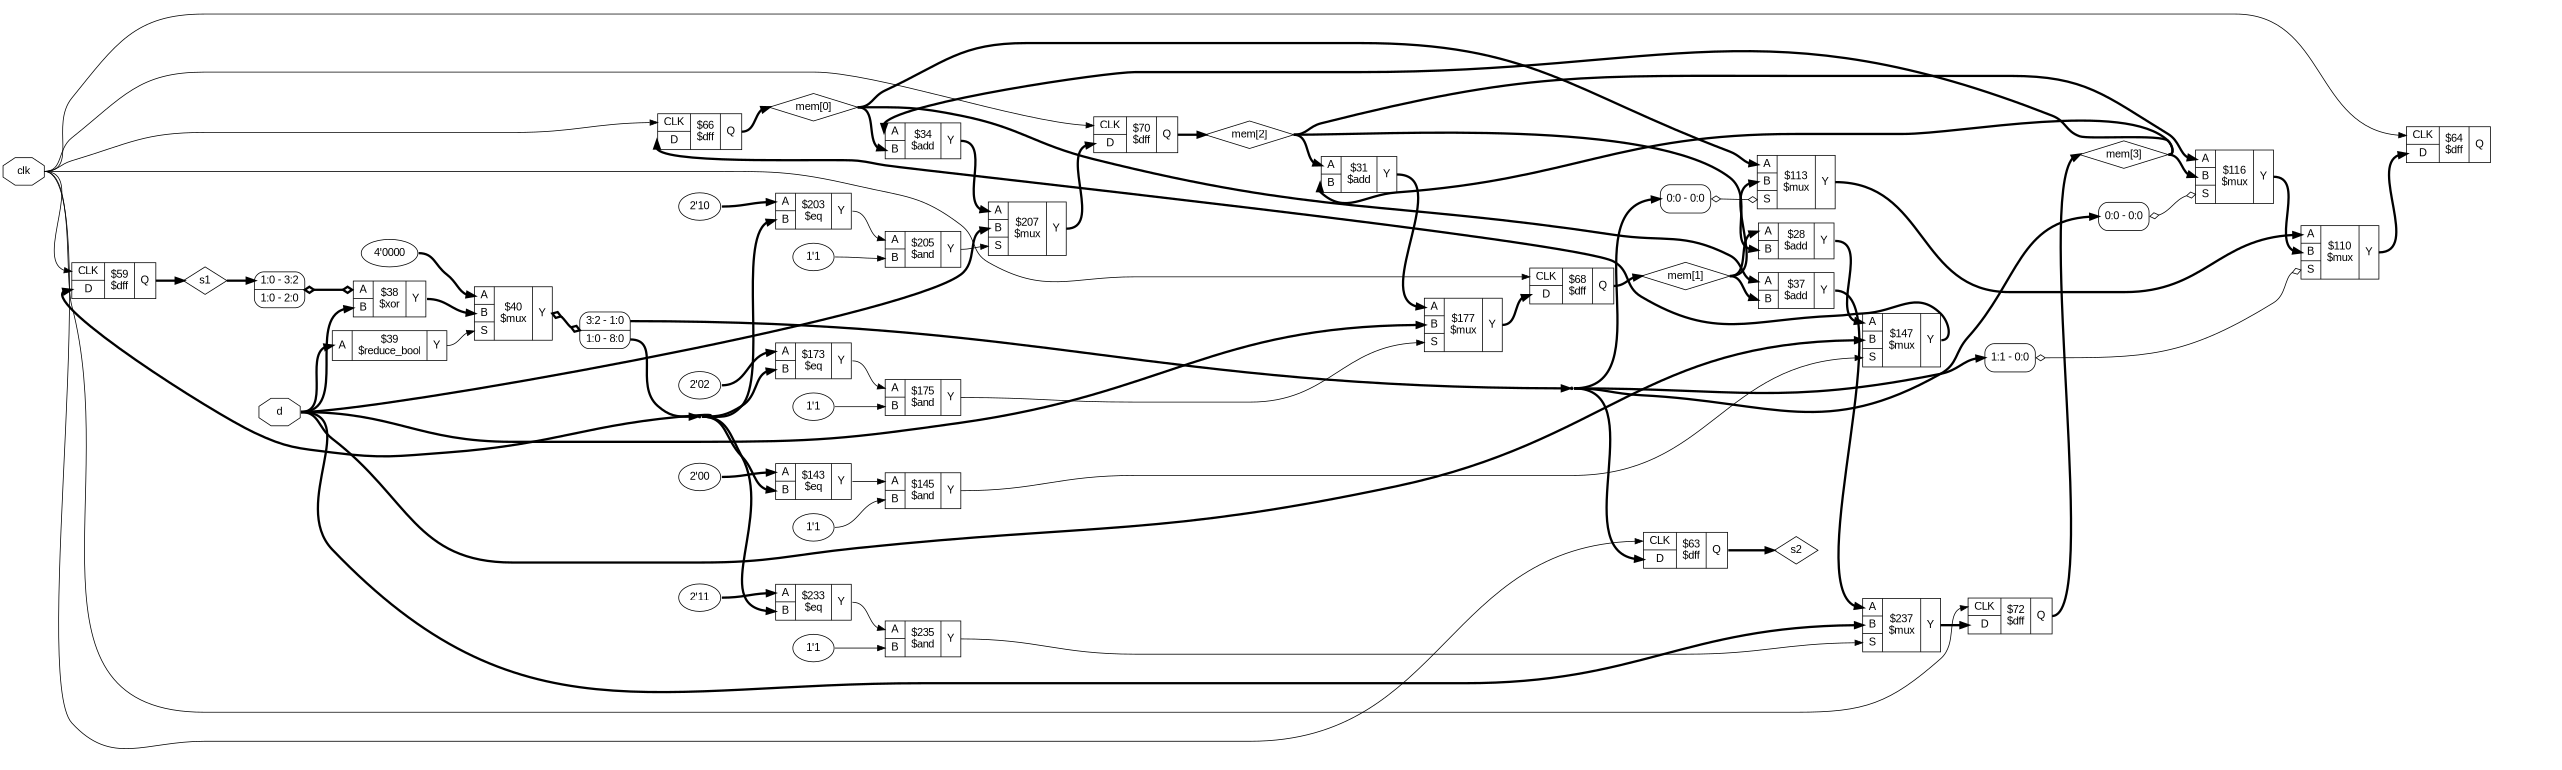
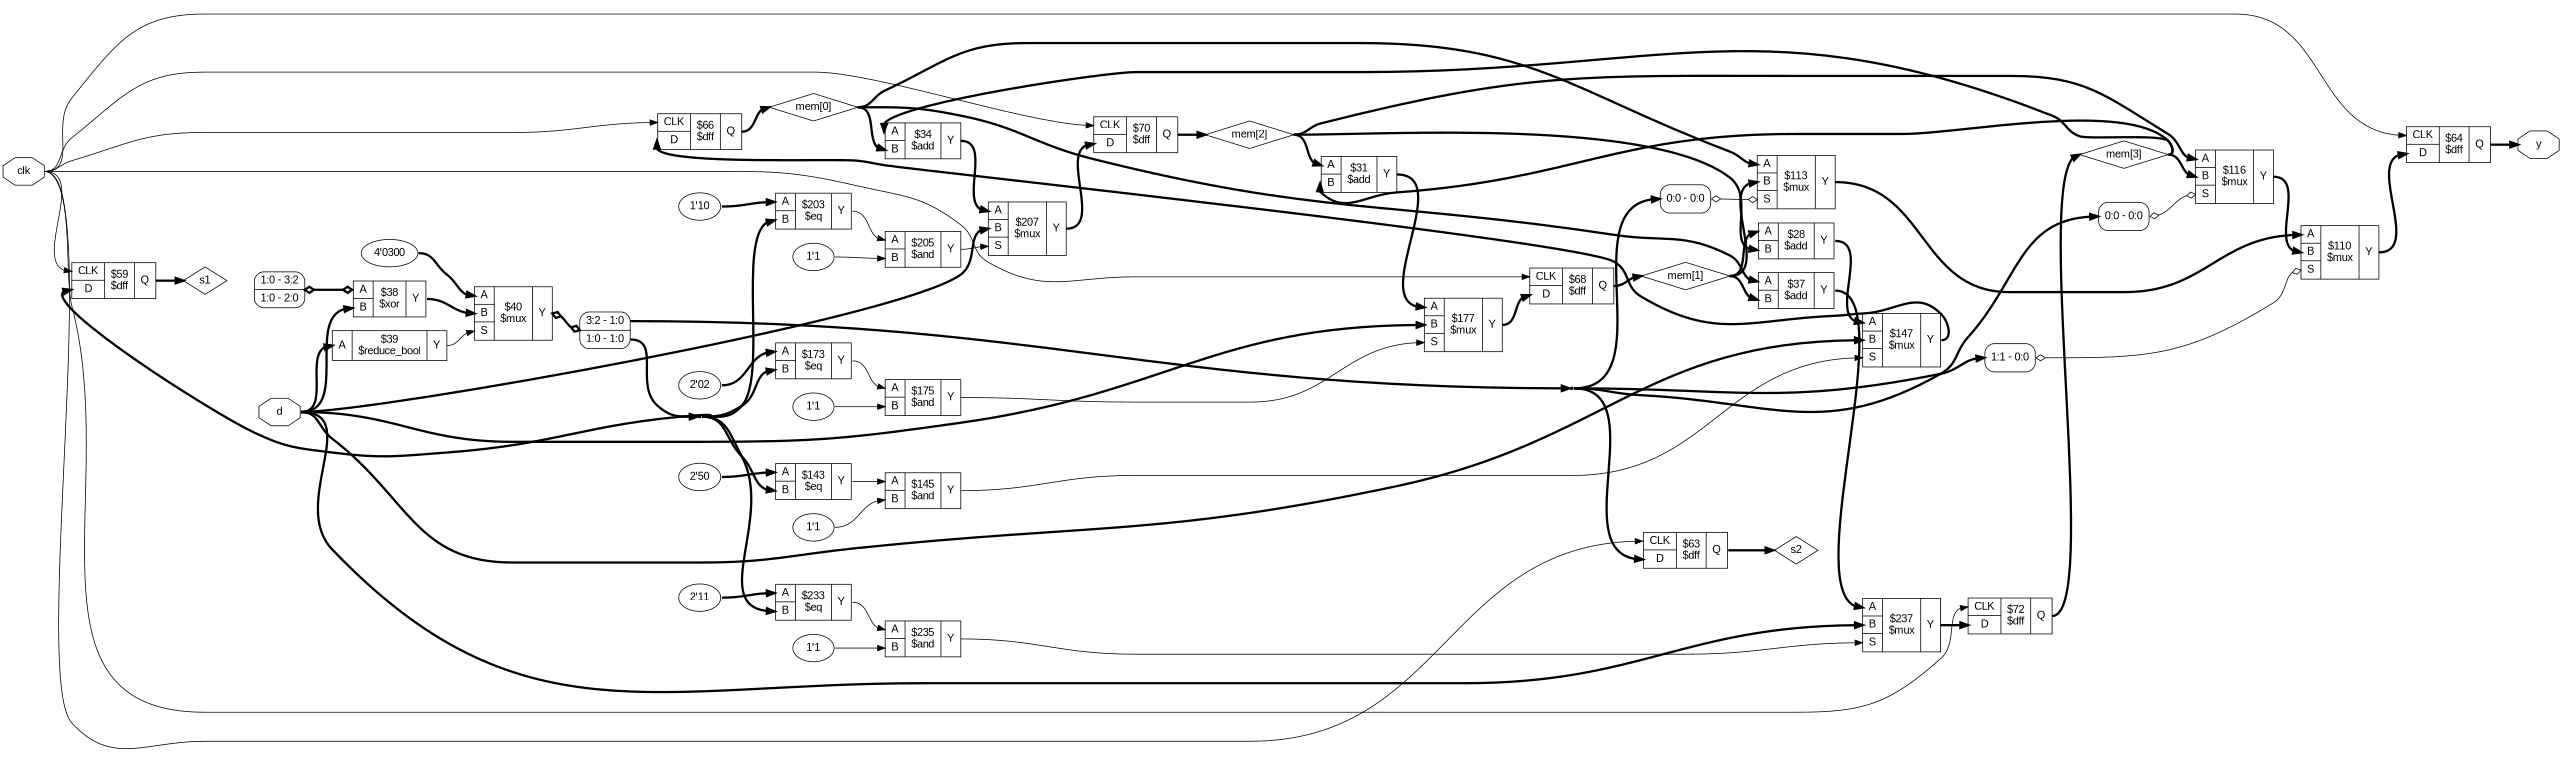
  digraph {
    fontname="Liberation Sans"
    rankdir=LR
    remincross=true
    node [fontname="Liberation Sans" shape=record]
    edge [color=black fontname="Liberation Sans" headport="p33:w" tailport=e style="setlinewidth(3)"]
    n24 [color=black fontcolor=black label=clk shape=octagon]
    c59 [label="{{<p56> CLK|<p57> D}|$66\n$dff|{<p58> Q}}"]
    c60 [label="{{<p56> CLK|<p57> D}|$68\n$dff|{<p58> Q}}"]
    c61 [label="{{<p56> CLK|<p57> D}|$70\n$dff|{<p58> Q}}"]
    c62 [label="{{<p56> CLK|<p57> D}|$72\n$dff|{<p58> Q}}"]
    c63 [label="{{<p56> CLK|<p57> D}|$59\n$dff|{<p58> Q}}"]
    c64 [label="{{<p56> CLK|<p57> D}|$63\n$dff|{<p58> Q}}"]
    c65 [label="{{<p56> CLK|<p57> D}|$64\n$dff|{<p58> Q}}"]
    n26 [color=black fontcolor=black label="mem[0]" shape=diamond]
    n27 [color=black fontcolor=black label="mem[1]" shape=diamond]
    n28 [color=black fontcolor=black label="mem[2]" shape=diamond]
    n29 [color=black fontcolor=black label="mem[3]" shape=diamond]
    n30 [color=black fontcolor=black label=s1 shape=diamond]
    n31 [color=black fontcolor=black label=s2 shape=diamond]
+   n32 [color=black fontcolor=black label=y shape=octagon]
    n25 [color=black fontcolor=black label=d shape=octagon]
    c52 [label="{{<p33> A|<p34> B|<p40> S}|$147\n$mux|{<p35> Y}}"]
    c53 [label="{{<p33> A|<p34> B|<p40> S}|$177\n$mux|{<p35> Y}}"]
    c54 [label="{{<p33> A|<p34> B|<p40> S}|$207\n$mux|{<p35> Y}}"]
    c55 [label="{{<p33> A|<p34> B|<p40> S}|$237\n$mux|{<p35> Y}}"]
    c66 [label="{{<p33> A}|$39\n$reduce_bool|{<p35> Y}}"]
    c68 [label="{{<p33> A|<p34> B}|$38\n$xor|{<p35> Y}}"]
    c67 [label="{{<p33> A|<p34> B|<p40> S}|$40\n$mux|{<p35> Y}}"]
    c38 [label="{{<p33> A|<p34> B}|$34\n$add|{<p35> Y}}"]
    c39 [label="{{<p33> A|<p34> B}|$37\n$add|{<p35> Y}}"]
    c42 [label="{{<p33> A|<p34> B|<p40> S}|$113\n$mux|{<p35> Y}}"]
    c41 [label="{{<p33> A|<p34> B|<p40> S}|$110\n$mux|{<p35> Y}}"]
    c36 [label="{{<p33> A|<p34> B}|$28\n$add|{<p35> Y}}"]
    c37 [label="{{<p33> A|<p34> B}|$31\n$add|{<p35> Y}}"]
    c43 [label="{{<p33> A|<p34> B|<p40> S}|$116\n$mux|{<p35> Y}}"]
    x13 [label="<s1> 1:0 - 3:2 |<s0> 1:0 - 2:0 " style=rounded]
    x0 [label="<s0> 1:1 - 0:0 " style=rounded]
    x1 [label="<s0> 0:0 - 0:0 " style=rounded]
    x2 [label="<s0> 0:0 - 0:0 " style=rounded]
    v3 [label="1'1" shape=""]
    c44 [label="{{<p33> A|<p34> B}|$145\n$and|{<p35> Y}}"]
    v4 [label="1'1" shape=""]
    c45 [label="{{<p33> A|<p34> B}|$175\n$and|{<p35> Y}}"]
    v5 [label="1'1" shape=""]
    c46 [label="{{<p33> A|<p34> B}|$205\n$and|{<p35> Y}}"]
    v6 [label="1'1" shape=""]
    c47 [label="{{<p33> A|<p34> B}|$235\n$and|{<p35> Y}}"]
-   v7 [label="2'00" shape=""]
+   v7 [label="2'50" shape=""]
    c48 [label="{{<p33> A|<p34> B}|$143\n$eq|{<p35> Y}}"]
    v8 [label="2'02" shape=""]
    c49 [label="{{<p33> A|<p34> B}|$173\n$eq|{<p35> Y}}"]
-   v9 [label="2'10" shape=""]
+   v9 [label="1'10" shape=""]
    c50 [label="{{<p33> A|<p34> B}|$203\n$eq|{<p35> Y}}"]
    v10 [label="2'11" shape=""]
    c51 [label="{{<p33> A|<p34> B}|$233\n$eq|{<p35> Y}}"]
-   x12 [label="<s1> 3:2 - 1:0 |<s0> 1:0 - 8:0 " style=rounded]
-   v11 [label="4'0000" shape=""]
+   x12 [label="<s1> 3:2 - 1:0 |<s0> 1:0 - 1:0 " style=rounded]
+   v11 [label="4'0300" shape=""]
    n5 [shape=point]
    n6 [shape=point]
    n24 -> c59 [headport="p56:w" style=""]
    n24 -> c60 [headport="p56:w" style=""]
    n24 -> c61 [headport="p56:w" style=""]
    n24 -> c62 [headport="p56:w" style=""]
    n24 -> c63 [headport="p56:w" style=""]
    n24 -> c64 [headport="p56:w" style=""]
    n24 -> c65 [headport="p56:w" style=""]
    c59 -> n26 [headport=w tailport="p58:e"]
    c60 -> n27 [headport=w tailport="p58:e"]
    c61 -> n28 [headport=w tailport="p58:e"]
    c62 -> n29 [headport=w tailport="p58:e"]
    c63 -> n30 [headport=w tailport="p58:e"]
    c64 -> n31 [headport=w tailport="p58:e"]
+   c65 -> n32 [headport=w tailport="p58:e"]
    n26 -> c38 [headport="p34:w"]
    n26 -> c39
    n26 -> c42
    n27 -> c39 [headport="p34:w"]
    n27 -> c42 [headport="p34:w"]
    n27 -> c36
    n28 -> c36 [headport="p34:w"]
    n28 -> c37
    n28 -> c43
    n29 -> c38
    n29 -> c37 [headport="p34:w"]
    n29 -> c43 [headport="p34:w"]
-   n30 -> x13 [headport="s1:w"]
    n25 -> c52 [headport="p34:w"]
    n25 -> c53 [headport="p34:w"]
    n25 -> c54 [headport="p34:w"]
    n25 -> c55 [headport="p34:w"]
    n25 -> c66
    n25 -> c68 [headport="p34:w"]
    c52 -> c59 [headport="p57:w" tailport="p35:e"]
    c53 -> c60 [headport="p57:w" tailport="p35:e"]
    c54 -> c61 [headport="p57:w" tailport="p35:e"]
    c55 -> c62 [headport="p57:w" tailport="p35:e"]
    c66 -> c67 [headport="p40:w" tailport="p35:e" style=""]
    c68 -> c67 [headport="p34:w" tailport="p35:e"]
    c67 -> x12 [arrowhead=odiamond arrowtail=odiamond dir=both headport=w tailport="p35:e"]
    c38 -> c54 [tailport="p35:e"]
    c39 -> c55 [tailport="p35:e"]
    c42 -> c41 [tailport="p35:e"]
    c41 -> c65 [headport="p57:w" tailport="p35:e"]
    c36 -> c52 [tailport="p35:e"]
    c37 -> c53 [tailport="p35:e"]
    c43 -> c41 [headport="p34:w" tailport="p35:e"]
    x13 -> c68 [arrowhead=odiamond arrowtail=odiamond dir=both]
    x0 -> c41 [arrowhead=odiamond arrowtail=odiamond dir=both headport="p40:w" style=""]
    x1 -> c42 [arrowhead=odiamond arrowtail=odiamond dir=both headport="p40:w" style=""]
    x2 -> c43 [arrowhead=odiamond arrowtail=odiamond dir=both headport="p40:w" style=""]
    v3 -> c44 [headport="p34:w" style=""]
    c44 -> c52 [headport="p40:w" tailport="p35:e" style=""]
    v4 -> c45 [headport="p34:w" style=""]
    c45 -> c53 [headport="p40:w" tailport="p35:e" style=""]
    v5 -> c46 [headport="p34:w" style=""]
    c46 -> c54 [headport="p40:w" tailport="p35:e" style=""]
    v6 -> c47 [headport="p34:w" style=""]
    c47 -> c55 [headport="p40:w" tailport="p35:e" style=""]
    v7 -> c48
    c48 -> c44 [tailport="p35:e" style=""]
    v8 -> c49
    c49 -> c45 [tailport="p35:e" style=""]
    v9 -> c50
    c50 -> c46 [tailport="p35:e" style=""]
    v10 -> c51
    c51 -> c47 [tailport="p35:e" style=""]
    x12 -> n5 [headport=w tailport="s0:e"]
    x12 -> n6 [headport=w tailport="s1:e"]
    v11 -> c67
    n5 -> c63 [headport="p57:w"]
    n5 -> c48 [headport="p34:w"]
    n5 -> c49 [headport="p34:w"]
    n5 -> c50 [headport="p34:w"]
    n5 -> c51 [headport="p34:w"]
    n6 -> c64 [headport="p57:w"]
    n6 -> x0 [headport="s0:w"]
    n6 -> x1 [headport="s0:w"]
    n6 -> x2 [headport="s0:w"]
  }
